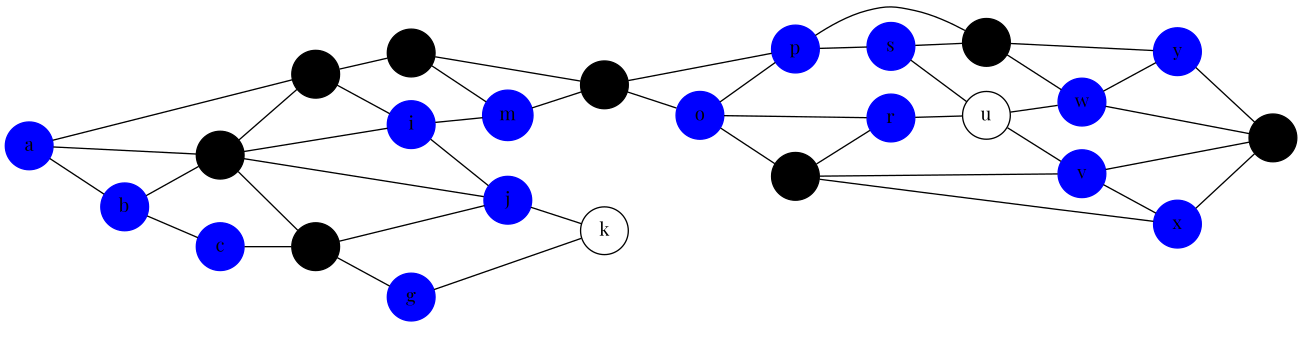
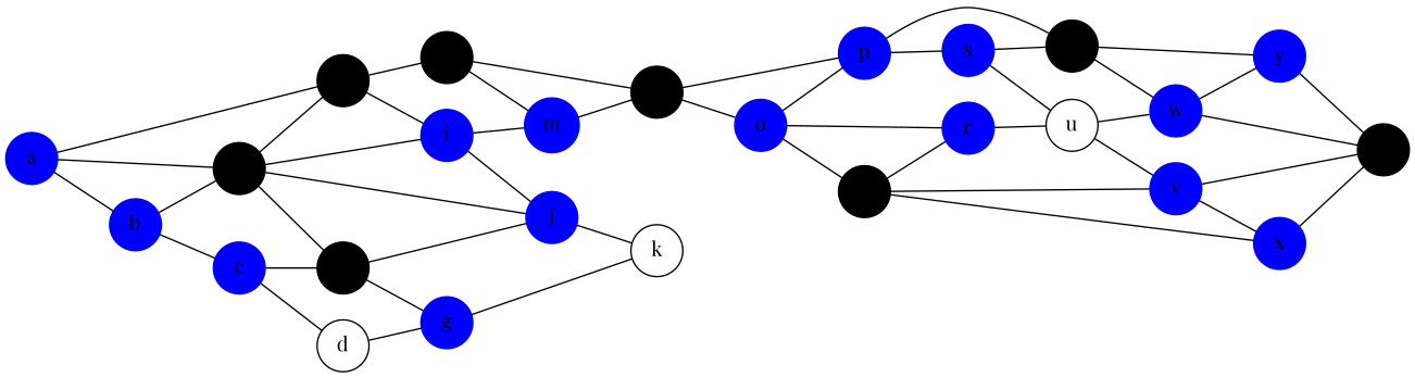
  graph {
    rankdir=LR
    fontname="Playfair Display"
    node [color=blue shape=circle style=filled fontname="Playfair Display"]
    edge [fontname="Playfair Display"]
    a
    b
    e [color=black]
    h [color=black]
    c
    f [color=black]
    i
    j
    l [color=black]
+   d [color=black style=solid]
    g
    k [color=black style=solid]
    m
    n [color=black]
    o
    p
    q [color=black]
    r
    s
    t [color=black]
    v
    x
    u [color=black style=solid]
    w
    y
    z [color=black]
    a -- b
    a -- e
    a -- h
    b -- e
    b -- c
    e -- h
    e -- f
    e -- i
    e -- j
    h -- i
    h -- l
    c -- f
+   c -- d
    f -- j
    f -- g
    i -- j
    i -- m
    j -- k
    l -- m
    l -- n
+   d -- g
    g -- k
    m -- n
    n -- o
    n -- p
    o -- p
    o -- q
    o -- r
    p -- s
    p -- t
    q -- r
    q -- v
    q -- x
    r -- u
    s -- t
    s -- u
    t -- w
    t -- y
    v -- x
    v -- z
    x -- z
    u -- v
    u -- w
    w -- y
    w -- z
    y -- z
  }
